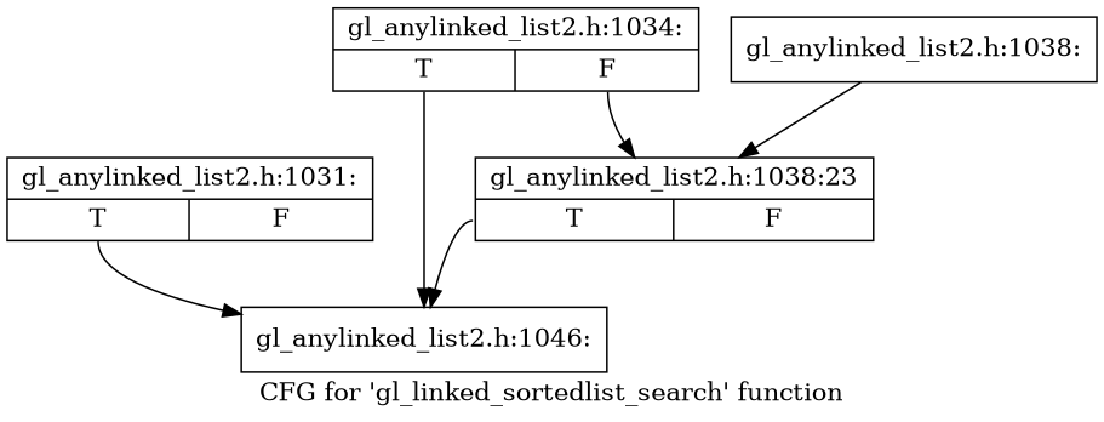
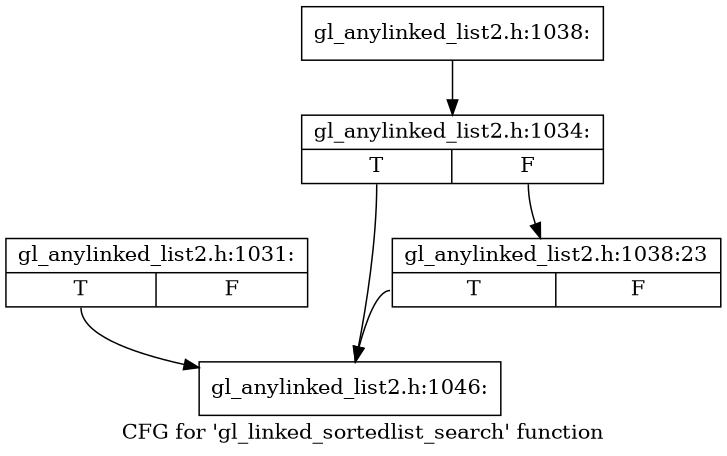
  digraph {
    label="CFG for 'gl_linked_sortedlist_search' function"
    node [shape=record]
    edge [tailport=s0]
    n1 [label="{gl_anylinked_list2.h:1031:|{<s0>T|<s1>F}}"]
    n2 [label="{gl_anylinked_list2.h:1046:}"]
    n3 [label="{gl_anylinked_list2.h:1038:}"]
    n4 [label="{gl_anylinked_list2.h:1038:23|{<s0>T|<s1>F}}"]
    n5 [label="{gl_anylinked_list2.h:1034:|{<s0>T|<s1>F}}"]
    n1 -> n2
-   n3 -> n4
+   n3 -> n5
    n4 -> n2
    n5 -> n2
    n5 -> n4 [tailport=s1]
  }
